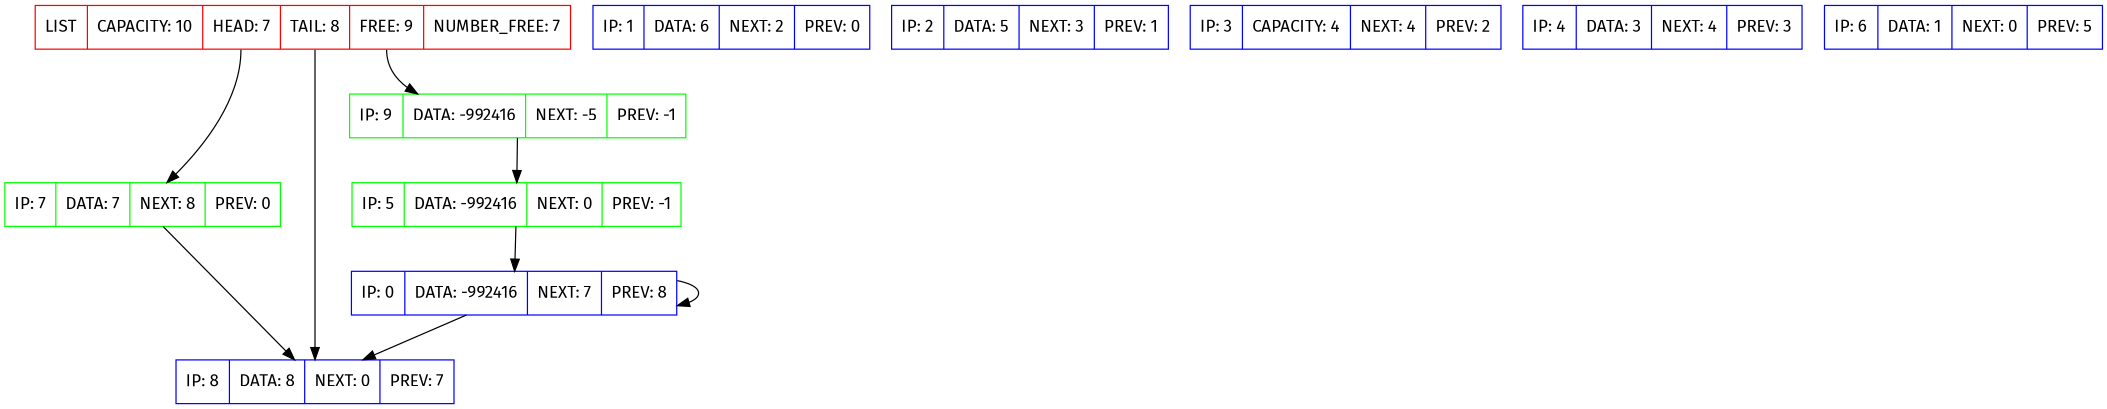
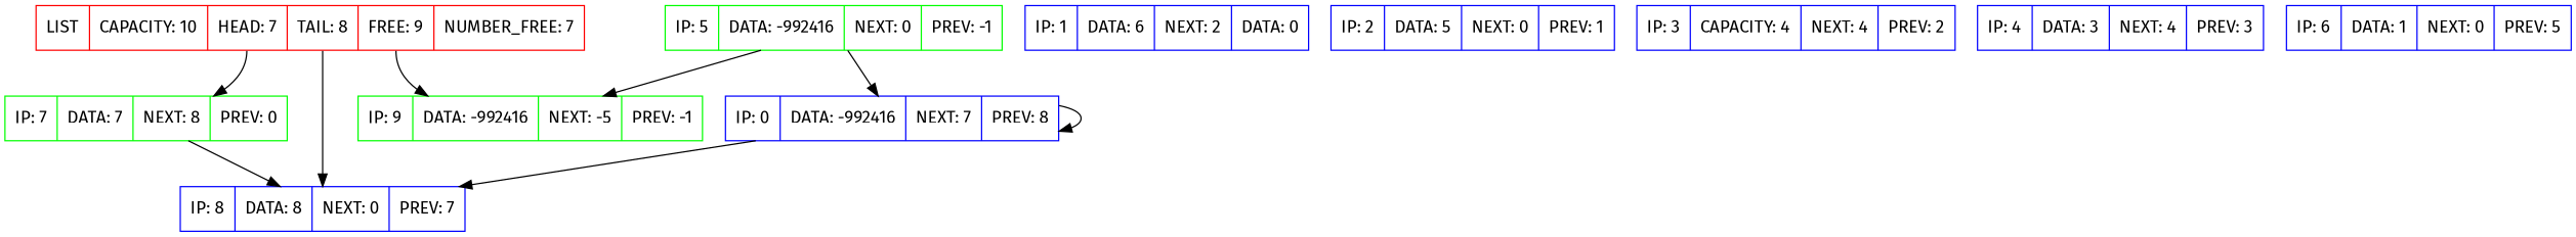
  digraph {
    fontname="Fira Sans"
    rankdir=TB
    node [color=blue fontname="Fira Sans" shape=record]
    edge [fontname="Fira Sans"]
    n1 [color=red label="LIST | CAPACITY: 10 | <f_head> HEAD: 7 | <f_tail> TAIL: 8 | <f_free> FREE: 9 | NUMBER_FREE: 7"]
    n2 [color=green label="IP: 7 | DATA: 7| NEXT: 8| PREV: 0"]
    n3 [label="IP: 8 | DATA: 8| NEXT: 0| PREV: 7"]
    n4 [color=green label="IP: 9 | DATA: -992416| NEXT: -5| PREV: -1"]
    n5 [color=green label="IP: 5 | DATA: -992416| NEXT: 0| PREV: -1"]
    n6 [label="IP: 0 | DATA: -992416| NEXT: 7| PREV: 8"]
-   n7 [label="IP: 1 | DATA: 6| NEXT: 2| PREV: 0"]
-   n8 [label="IP: 2 | DATA: 5| NEXT: 3| PREV: 1"]
+   n7 [label="IP: 1 | DATA: 6| NEXT: 2| DATA: 0"]
+   n8 [label="IP: 2 | DATA: 5| NEXT: 0| PREV: 1"]
    n9 [label="IP: 3 | CAPACITY: 4| NEXT: 4| PREV: 2"]
    n10 [label="IP: 4 | DATA: 3| NEXT: 4| PREV: 3"]
    n11 [label="IP: 6 | DATA: 1| NEXT: 0| PREV: 5"]
    n1 -> n2 [tailport=f_head]
    n1 -> n3 [tailport=f_tail]
    n1 -> n4 [tailport=f_free]
    n2 -> n3
-   n4 -> n5
+   n5 -> n4
    n5 -> n6
    n6 -> n3
    n6 -> n6
  }
